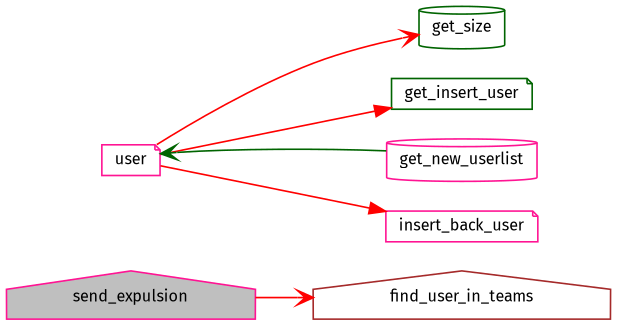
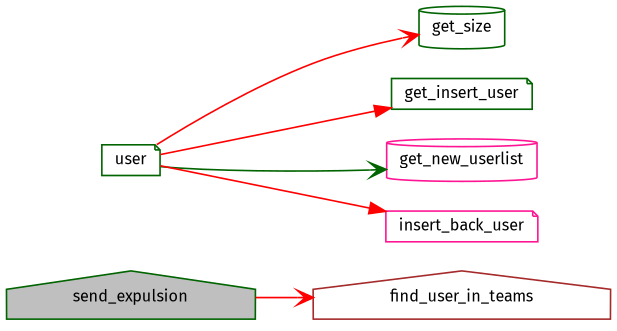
  digraph {
    fontname="Fira Sans"
    rankdir=LR
    node [color=deeppink fillcolor=white fontname="Fira Sans" fontsize=10 shape=note style=filled]
    edge [arrowhead=vee color=red fontname="Fira Sans" fontsize=10 labelfontname=Helvetica labelfontsize=10 style=solid]
-   n1 [fillcolor=grey75 fontcolor=black height=0.2 label=send_expulsion shape=house width=0.4]
+   n1 [color=darkgreen fillcolor=grey75 fontcolor=black height=0.2 label=send_expulsion shape=house width=0.4]
    n2 [color=brown height=0.2 label=find_user_in_teams shape=house width=0.4]
-   n3 [height=0.2 label=user width=0.4]
+   n3 [color=darkgreen height=0.2 label=user width=0.4]
    n4 [color=darkgreen height=0.2 label=get_size shape=cylinder width=0.4]
    n5 [color=darkgreen height=0.2 label=get_insert_user width=0.4]
    n6 [height=0.2 label=get_new_userlist shape=cylinder width=0.4]
    n7 [height=0.2 label=insert_back_user width=0.4]
    n1 -> n2
    n3 -> n4
    n3 -> n5 [arrowhead=normal]
-   n6 -> n3 [color=darkgreen]
+   n3 -> n6 [color=darkgreen]
    n3 -> n7 [arrowhead=normal]
  }
